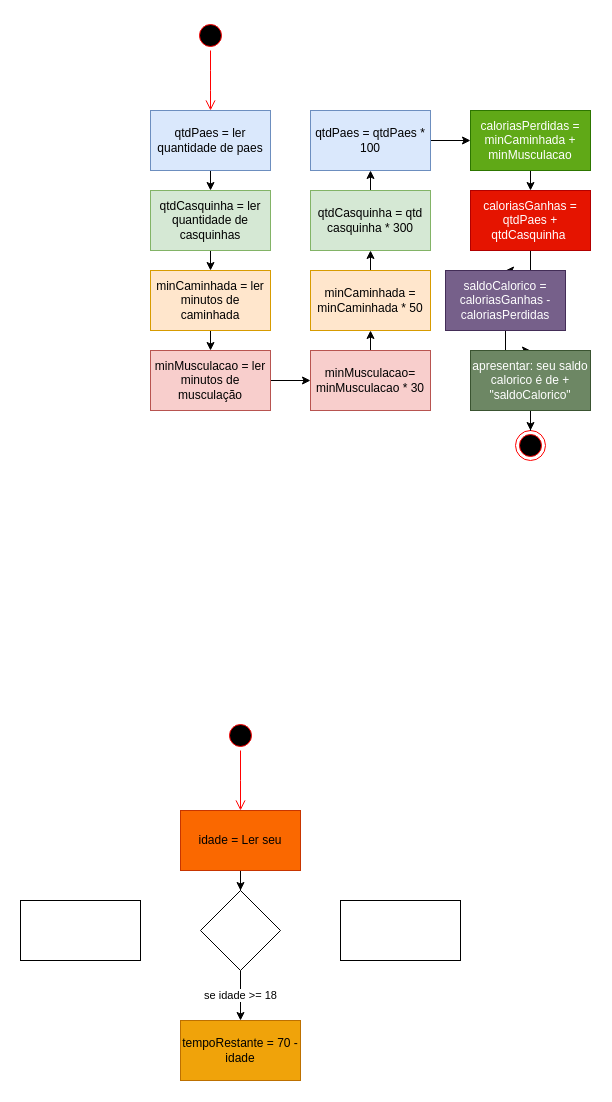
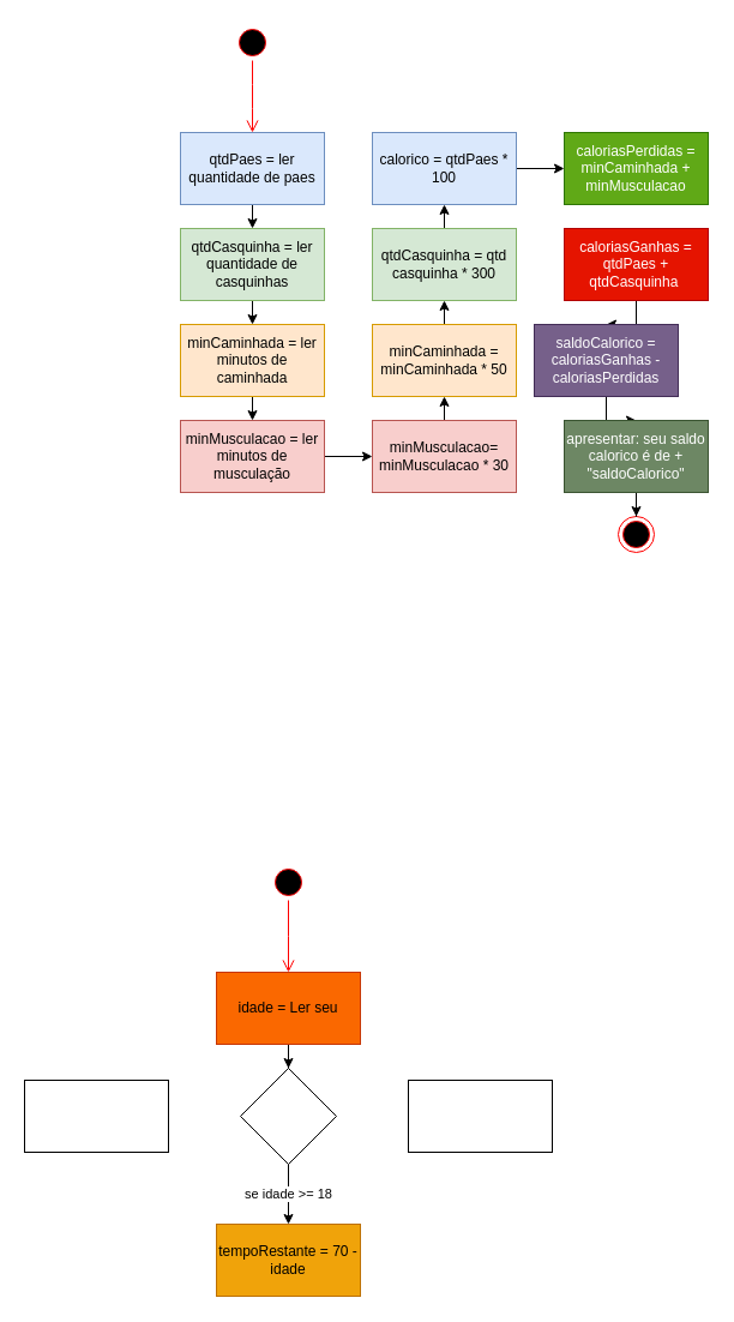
  <mxCell id="0" />
  <mxCell id="1" parent="0" />
  <mxCell id="2" style="edgeStyle=orthogonalEdgeStyle;orthogonalLoop=1;jettySize=auto;html=1;" edge="1" parent="1" source="3" target="5"><mxGeometry relative="1" as="geometry" /></mxCell>
  <mxCell id="3" value="qtdPaes = ler quantidade de paes" style="whiteSpace=wrap;html=1;fillColor=#dae8fc;strokeColor=#6c8ebf;" vertex="1" parent="1"><mxGeometry x="150" y="110" width="120" height="60" as="geometry" /></mxCell>
  <mxCell id="4" style="edgeStyle=orthogonalEdgeStyle;orthogonalLoop=1;jettySize=auto;html=1;" edge="1" parent="1" source="5" target="7"><mxGeometry relative="1" as="geometry" /></mxCell>
  <mxCell id="5" value="qtdCasquinha = ler quantidade de casquinhas" style="whiteSpace=wrap;html=1;fillColor=#d5e8d4;strokeColor=#82b366;" vertex="1" parent="1"><mxGeometry x="150" y="190" width="120" height="60" as="geometry" /></mxCell>
  <mxCell id="6" style="edgeStyle=orthogonalEdgeStyle;orthogonalLoop=1;jettySize=auto;html=1;" edge="1" parent="1" source="7" target="9"><mxGeometry relative="1" as="geometry" /></mxCell>
  <mxCell id="7" value="minCaminhada = ler minutos de caminhada" style="whiteSpace=wrap;html=1;fillColor=#ffe6cc;strokeColor=#d79b00;" vertex="1" parent="1"><mxGeometry x="150" y="270" width="120" height="60" as="geometry" /></mxCell>
  <mxCell id="8" value="" style="edgeStyle=orthogonalEdgeStyle;orthogonalLoop=1;jettySize=auto;html=1;" edge="1" parent="1" source="9" target="17"><mxGeometry relative="1" as="geometry" /></mxCell>
  <mxCell id="9" value="minMusculacao = ler minutos de musculação" style="whiteSpace=wrap;html=1;fillColor=#f8cecc;strokeColor=#b85450;" vertex="1" parent="1"><mxGeometry x="150" y="350" width="120" height="60" as="geometry" /></mxCell>
  <mxCell id="10" value="" style="edgeStyle=orthogonalEdgeStyle;orthogonalLoop=1;jettySize=auto;html=1;" edge="1" parent="1" source="11" target="19"><mxGeometry relative="1" as="geometry" /></mxCell>
- <mxCell id="11" value="qtdPaes = qtdPaes * 100" style="whiteSpace=wrap;html=1;fillColor=#dae8fc;strokeColor=#6c8ebf;" vertex="1" parent="1"><mxGeometry x="310" y="110" width="120" height="60" as="geometry" /></mxCell>
+ <mxCell id="11" value="calorico = qtdPaes * 100" style="whiteSpace=wrap;html=1;fillColor=#dae8fc;strokeColor=#6c8ebf;" vertex="1" parent="1"><mxGeometry x="310" y="110" width="120" height="60" as="geometry" /></mxCell>
  <mxCell id="12" value="" style="edgeStyle=orthogonalEdgeStyle;orthogonalLoop=1;jettySize=auto;html=1;" edge="1" parent="1" source="13" target="11"><mxGeometry relative="1" as="geometry" /></mxCell>
  <mxCell id="13" value="qtdCasquinha = qtd casquinha * 300" style="whiteSpace=wrap;html=1;fillColor=#d5e8d4;strokeColor=#82b366;" vertex="1" parent="1"><mxGeometry x="310" y="190" width="120" height="60" as="geometry" /></mxCell>
  <mxCell id="14" value="" style="edgeStyle=orthogonalEdgeStyle;orthogonalLoop=1;jettySize=auto;html=1;" edge="1" parent="1" source="15" target="13"><mxGeometry relative="1" as="geometry" /></mxCell>
  <mxCell id="15" value="minCaminhada = minCaminhada * 50" style="whiteSpace=wrap;html=1;fillColor=#ffe6cc;strokeColor=#d79b00;" vertex="1" parent="1"><mxGeometry x="310" y="270" width="120" height="60" as="geometry" /></mxCell>
  <mxCell id="16" value="" style="edgeStyle=orthogonalEdgeStyle;orthogonalLoop=1;jettySize=auto;html=1;" edge="1" parent="1" source="17" target="15"><mxGeometry relative="1" as="geometry" /></mxCell>
  <mxCell id="17" value="minMusculacao= minMusculacao * 30" style="whiteSpace=wrap;html=1;fillColor=#f8cecc;strokeColor=#b85450;" vertex="1" parent="1"><mxGeometry x="310" y="350" width="120" height="60" as="geometry" /></mxCell>
- <mxCell id="18" value="" style="edgeStyle=orthogonalEdgeStyle;orthogonalLoop=1;jettySize=auto;html=1;" edge="1" parent="1" source="19" target="21"><mxGeometry relative="1" as="geometry" /></mxCell>
  <mxCell id="19" value="caloriasPerdidas = minCaminhada + minMusculacao" style="whiteSpace=wrap;html=1;fillColor=#60a917;fontColor=#ffffff;strokeColor=#2D7600;" vertex="1" parent="1"><mxGeometry x="470" y="110" width="120" height="60" as="geometry" /></mxCell>
  <mxCell id="20" style="edgeStyle=orthogonalEdgeStyle;rounded=0;orthogonalLoop=1;jettySize=auto;html=1;entryX=0.5;entryY=0;entryDx=0;entryDy=0;" edge="1" parent="1" source="21" target="26"><mxGeometry relative="1" as="geometry" /></mxCell>
  <mxCell id="21" value="caloriasGanhas = qtdPaes + qtdCasquinha&amp;nbsp;" style="whiteSpace=wrap;html=1;fillColor=#e51400;fontColor=#ffffff;strokeColor=#B20000;" vertex="1" parent="1"><mxGeometry x="470" y="190" width="120" height="60" as="geometry" /></mxCell>
  <mxCell id="22" value="" style="ellipse;html=1;shape=startState;fillColor=#000000;strokeColor=#ff0000;" vertex="1" parent="1"><mxGeometry x="195" y="20" width="30" height="30" as="geometry" /></mxCell>
  <mxCell id="23" value="" style="edgeStyle=orthogonalEdgeStyle;html=1;verticalAlign=bottom;endArrow=open;endSize=8;strokeColor=#ff0000;" edge="1" source="22" parent="1"><mxGeometry relative="1" as="geometry"><mxPoint x="210" y="110" as="targetPoint" /></mxGeometry></mxCell>
  <mxCell id="24" value="" style="ellipse;html=1;shape=endState;fillColor=#000000;strokeColor=#ff0000;" vertex="1" parent="1"><mxGeometry x="515" y="430" width="30" height="30" as="geometry" /></mxCell>
  <mxCell id="25" style="edgeStyle=orthogonalEdgeStyle;rounded=0;orthogonalLoop=1;jettySize=auto;html=1;" edge="1" parent="1" source="26" target="28"><mxGeometry relative="1" as="geometry" /></mxCell>
  <mxCell id="26" value="saldoCalorico = caloriasGanhas - caloriasPerdidas" style="whiteSpace=wrap;html=1;fillColor=#76608a;fontColor=#ffffff;strokeColor=#432D57;" vertex="1" parent="1"><mxGeometry x="445" y="270" width="120" height="60" as="geometry" /></mxCell>
  <mxCell id="27" value="" style="edgeStyle=orthogonalEdgeStyle;rounded=0;orthogonalLoop=1;jettySize=auto;html=1;" edge="1" parent="1" source="28" target="24"><mxGeometry relative="1" as="geometry" /></mxCell>
  <mxCell id="28" value="apresentar: seu saldo calorico é de + &quot;saldoCalorico&quot;" style="rounded=0;whiteSpace=wrap;html=1;fillColor=#6d8764;fontColor=#ffffff;strokeColor=#3A5431;" vertex="1" parent="1"><mxGeometry x="470" y="350" width="120" height="60" as="geometry" /></mxCell>
  <mxCell id="29" value="" style="edgeStyle=orthogonalEdgeStyle;rounded=0;orthogonalLoop=1;jettySize=auto;html=1;" edge="1" parent="1" source="30" target="35"><mxGeometry relative="1" as="geometry" /></mxCell>
  <mxCell id="30" value="idade = Ler seu" style="rounded=0;whiteSpace=wrap;html=1;fillColor=#fa6800;fontColor=#000000;strokeColor=#C73500;" vertex="1" parent="1"><mxGeometry x="180" y="810" width="120" height="60" as="geometry" /></mxCell>
  <mxCell id="31" value="tempoRestante = 70 -idade" style="rounded=0;whiteSpace=wrap;html=1;fillColor=#f0a30a;fontColor=#000000;strokeColor=#BD7000;" vertex="1" parent="1"><mxGeometry x="180" y="1020" width="120" height="60" as="geometry" /></mxCell>
  <mxCell id="32" value="" style="ellipse;html=1;shape=startState;fillColor=#000000;strokeColor=#ff0000;" vertex="1" parent="1"><mxGeometry x="225" y="720" width="30" height="30" as="geometry" /></mxCell>
  <mxCell id="33" value="" style="edgeStyle=orthogonalEdgeStyle;html=1;verticalAlign=bottom;endArrow=open;endSize=8;strokeColor=#ff0000;rounded=0;" edge="1" source="32" parent="1"><mxGeometry relative="1" as="geometry"><mxPoint x="240" y="810" as="targetPoint" /></mxGeometry></mxCell>
  <mxCell id="34" value="se idade &amp;gt;= 18" style="edgeStyle=orthogonalEdgeStyle;rounded=0;orthogonalLoop=1;jettySize=auto;html=1;" edge="1" parent="1" source="35" target="31"><mxGeometry relative="1" as="geometry" /></mxCell>
  <mxCell id="35" value="" style="rhombus;whiteSpace=wrap;html=1;" vertex="1" parent="1"><mxGeometry x="200" y="890" width="80" height="80" as="geometry" /></mxCell>
  <mxCell id="36" value="" style="rounded=0;whiteSpace=wrap;html=1;" vertex="1" parent="1"><mxGeometry x="340" y="900" width="120" height="60" as="geometry" /></mxCell>
  <mxCell id="37" value="" style="rounded=0;whiteSpace=wrap;html=1;" vertex="1" parent="1"><mxGeometry x="20" y="900" width="120" height="60" as="geometry" /></mxCell>
